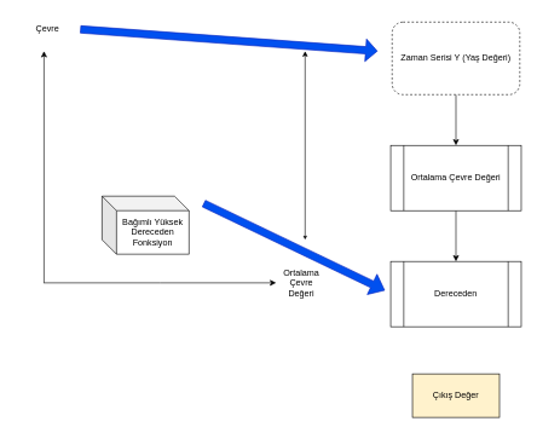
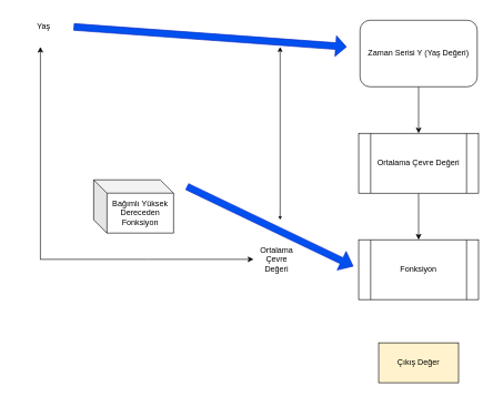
  <mxCell id="0" />
  <mxCell id="1" parent="0" />
  <mxCell id="2" value="" style="edgeStyle=orthogonalEdgeStyle;rounded=0;orthogonalLoop=1;jettySize=auto;html=1;" edge="1" parent="1" source="3" target="9"><mxGeometry relative="1" as="geometry" /></mxCell>
- <mxCell id="3" value="Zaman Serisi Y (Yaş Değeri)" style="rounded=1;whiteSpace=wrap;html=1;dashed=1;" vertex="1" parent="1"><mxGeometry x="540" y="30" width="176" height="100" as="geometry" /></mxCell>
- <mxCell id="4" value="Çevre" style="text;html=1;strokeColor=none;fillColor=none;align=center;verticalAlign=middle;whiteSpace=wrap;rounded=0;" vertex="1" parent="1"><mxGeometry x="20" y="20" width="90" height="40" as="geometry" /></mxCell>
+ <mxCell id="3" value="Zaman Serisi Y (Yaş Değeri)" style="rounded=1;whiteSpace=wrap;html=1;" vertex="1" parent="1"><mxGeometry x="540" y="30" width="176" height="100" as="geometry" /></mxCell>
+ <mxCell id="4" value="Yaş" style="text;html=1;strokeColor=none;fillColor=none;align=center;verticalAlign=middle;whiteSpace=wrap;rounded=0;" vertex="1" parent="1"><mxGeometry x="20" y="20" width="90" height="40" as="geometry" /></mxCell>
  <mxCell id="5" value="Ortalama&lt;br&gt;Çevre Değeri" style="text;html=1;strokeColor=none;fillColor=none;align=center;verticalAlign=middle;whiteSpace=wrap;rounded=0;" vertex="1" parent="1"><mxGeometry x="380" y="370" width="70" height="40" as="geometry" /></mxCell>
  <mxCell id="6" value="" style="endArrow=classic;html=1;rounded=0;" edge="1" parent="1"><mxGeometry width="50" height="50" relative="1" as="geometry"><mxPoint x="60" y="389.5" as="sourcePoint" /><mxPoint x="380" y="389.5" as="targetPoint" /><Array as="points"><mxPoint x="220" y="389.5" /></Array></mxGeometry></mxCell>
  <mxCell id="7" value="" style="endArrow=classic;html=1;rounded=0;" edge="1" parent="1"><mxGeometry width="50" height="50" relative="1" as="geometry"><mxPoint x="60" y="390" as="sourcePoint" /><mxPoint x="60" y="70" as="targetPoint" /></mxGeometry></mxCell>
  <mxCell id="8" value="" style="edgeStyle=orthogonalEdgeStyle;rounded=0;orthogonalLoop=1;jettySize=auto;html=1;" edge="1" parent="1" source="9" target="11"><mxGeometry relative="1" as="geometry" /></mxCell>
  <mxCell id="9" value="Ortalama Çevre Değeri" style="shape=process;whiteSpace=wrap;html=1;backgroundOutline=1;" vertex="1" parent="1"><mxGeometry x="538" y="200" width="180" height="90" as="geometry" /></mxCell>
  <mxCell id="10" value="Bağımlı Yüksek Dereceden Fonksiyon" style="shape=cube;whiteSpace=wrap;html=1;boundedLbl=1;backgroundOutline=1;darkOpacity=0.05;darkOpacity2=0.1;" vertex="1" parent="1"><mxGeometry x="140" y="270" width="120" height="80" as="geometry" /></mxCell>
- <mxCell id="11" value="Dereceden" style="shape=process;whiteSpace=wrap;html=1;backgroundOutline=1;" vertex="1" parent="1"><mxGeometry x="538" y="360" width="180" height="90" as="geometry" /></mxCell>
+ <mxCell id="11" value="Fonksiyon" style="shape=process;whiteSpace=wrap;html=1;backgroundOutline=1;" vertex="1" parent="1"><mxGeometry x="538" y="360" width="180" height="90" as="geometry" /></mxCell>
  <mxCell id="12" value="Çıkış Değer" style="whiteSpace=wrap;html=1;fillColor=#fff2cc;" vertex="1" parent="1"><mxGeometry x="568" y="515" width="120" height="60" as="geometry" /></mxCell>
  <mxCell id="13" value="" style="shape=flexArrow;endArrow=classic;html=1;rounded=0;fillColor=#0050ef;strokeColor=#001DBC;" edge="1" parent="1"><mxGeometry width="50" height="50" relative="1" as="geometry"><mxPoint x="280" y="280" as="sourcePoint" /><mxPoint x="530" y="400" as="targetPoint" /></mxGeometry></mxCell>
  <mxCell id="14" value="" style="shape=flexArrow;endArrow=classic;html=1;rounded=0;endSize=5;startSize=3;strokeWidth=1;fillColor=#0050ef;strokeColor=#001DBC;exitX=1;exitY=0.5;exitDx=0;exitDy=0;" edge="1" parent="1" source="4"><mxGeometry width="50" height="50" relative="1" as="geometry"><mxPoint x="110" y="60" as="sourcePoint" /><mxPoint x="520" y="70" as="targetPoint" /></mxGeometry></mxCell>
  <mxCell id="15" value="" style="endArrow=classic;startArrow=classic;html=1;rounded=0;strokeWidth=1;startSize=3;endSize=5;" edge="1" parent="1"><mxGeometry width="50" height="50" relative="1" as="geometry"><mxPoint x="420" y="330" as="sourcePoint" /><mxPoint x="420" y="70" as="targetPoint" /></mxGeometry></mxCell>
